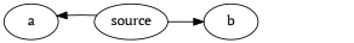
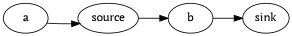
  digraph {
    fontname="PT Serif"
    rankdir=LR
    node [fontname="PT Serif"]
    edge [fontname="PT Serif"]
    a
    b
+   sink
    source
    subgraph sub_1 {
      label=intermediate_nodes
      a
      b
    }
-   source -> a
+   b -> sink
+   a -> source
    source -> b
  }
